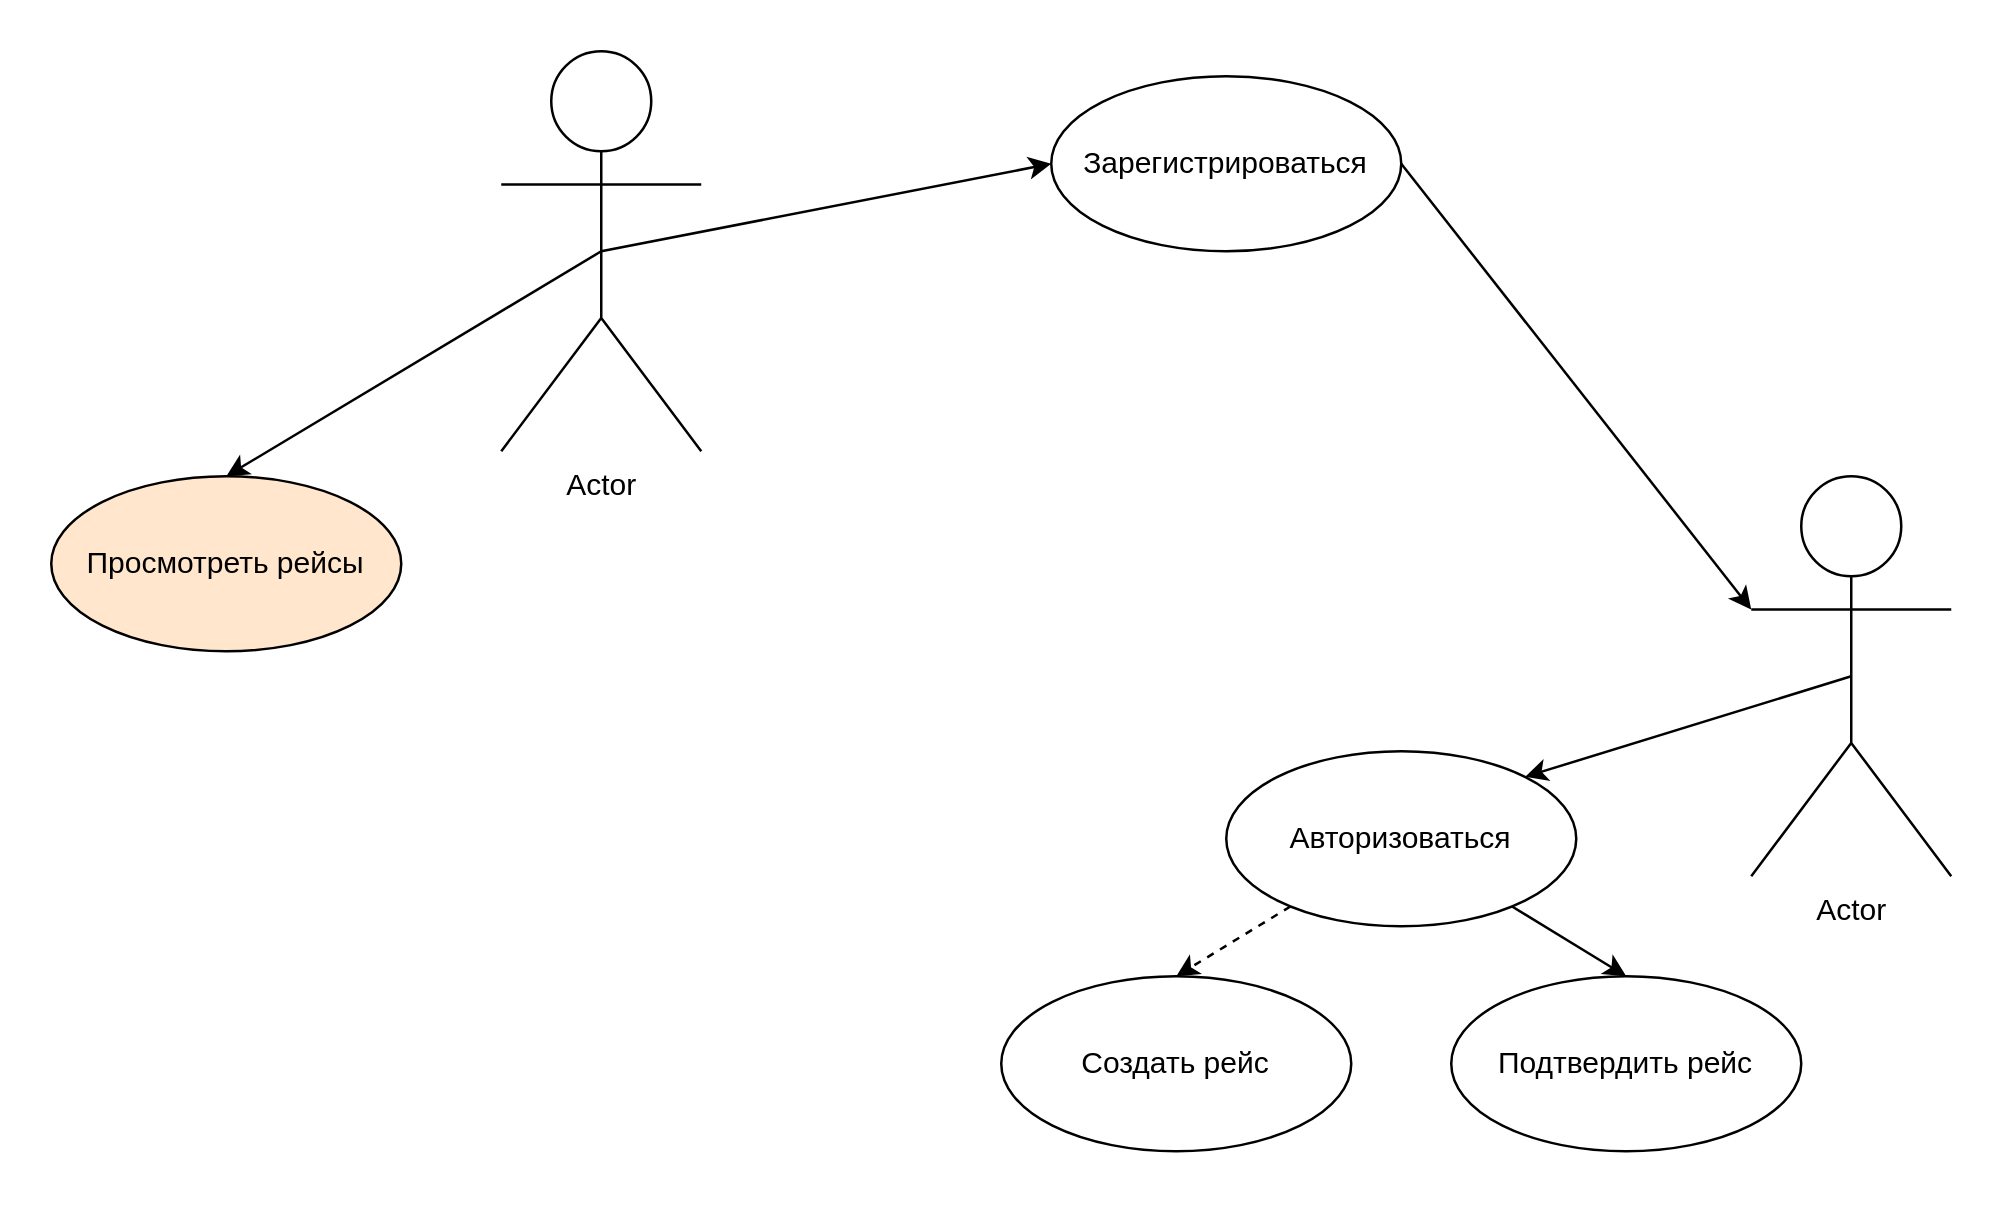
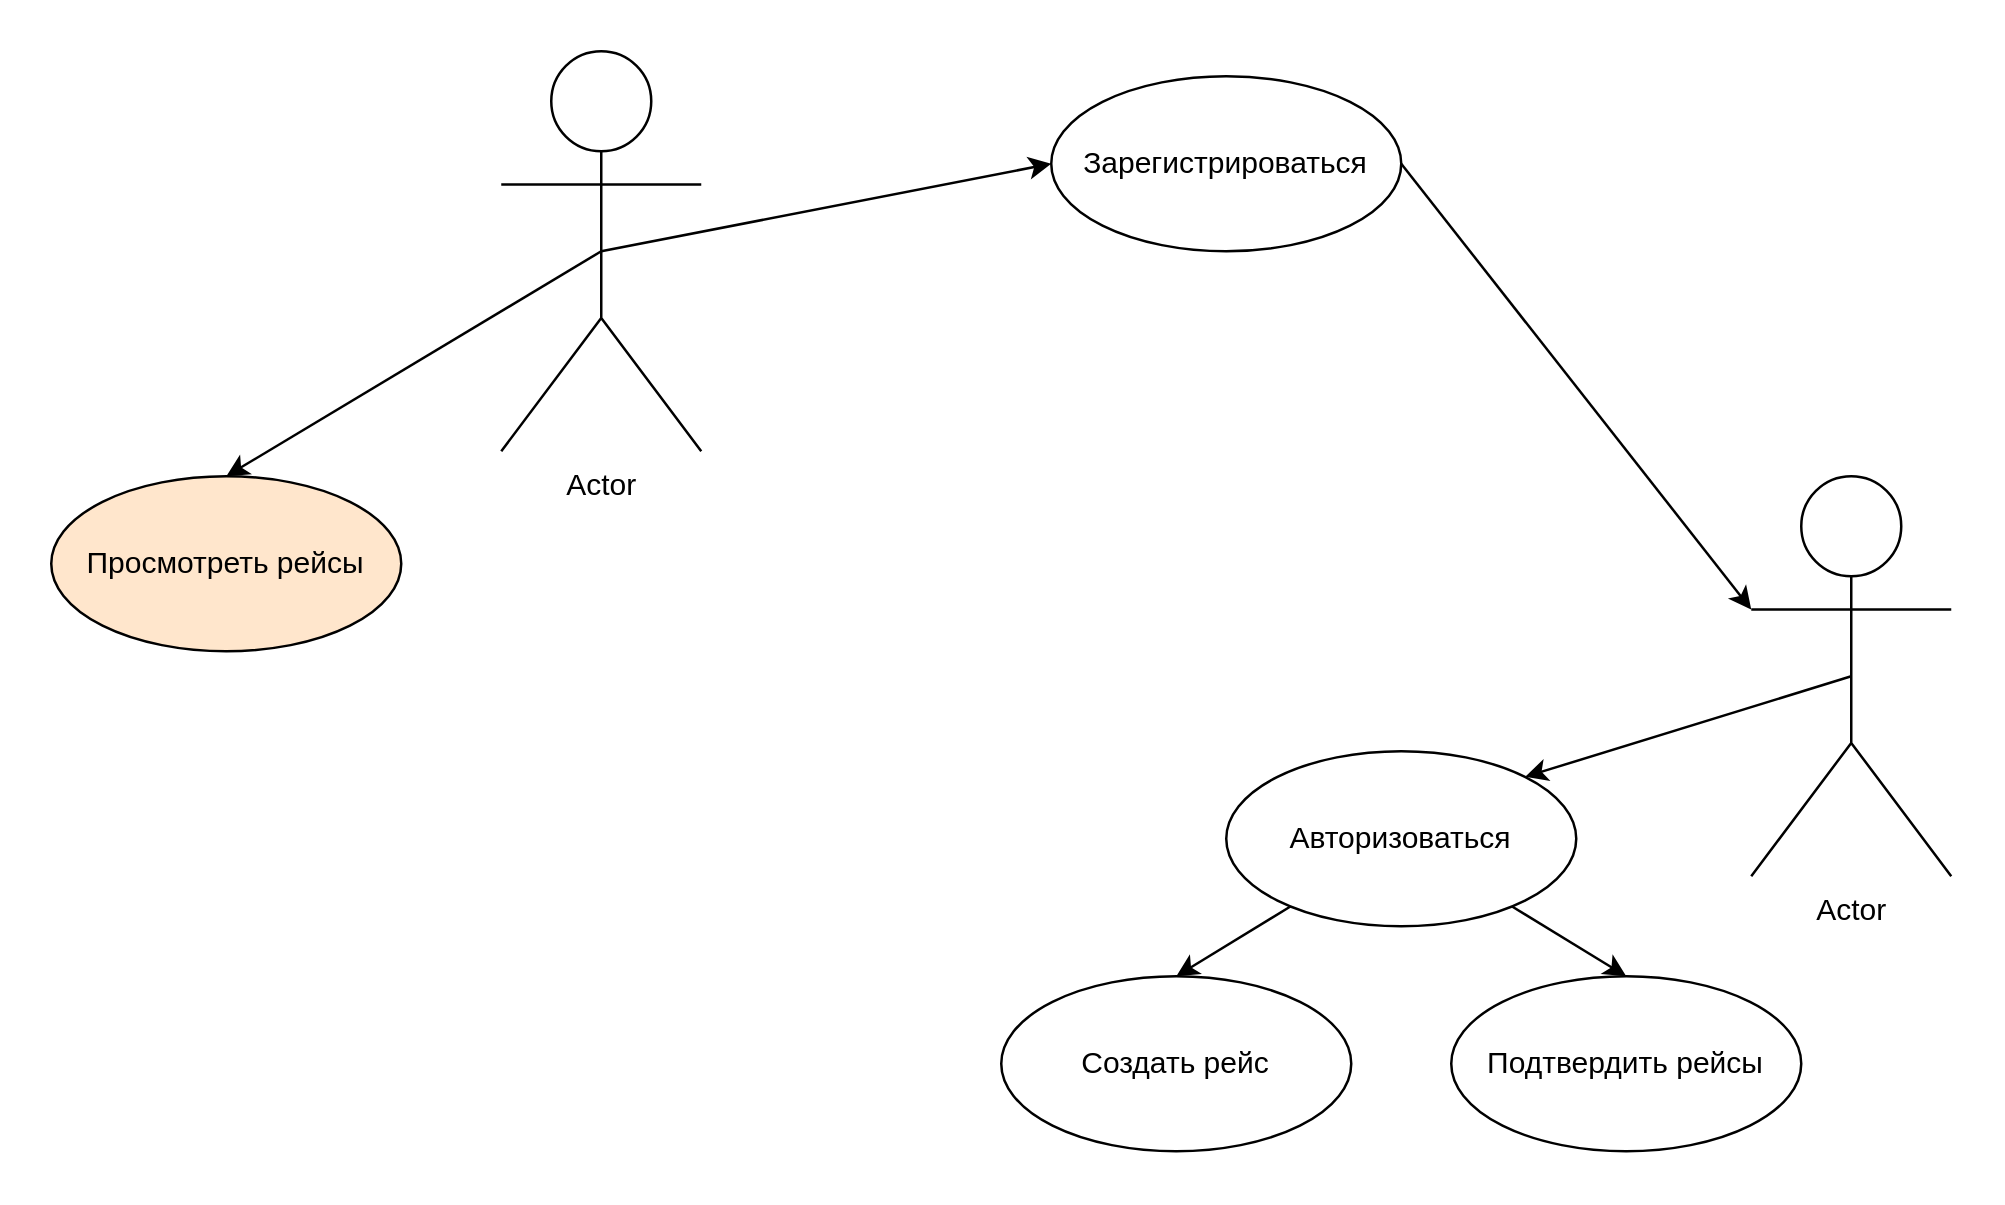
  <mxCell id="0" style=";html=1;" />
  <mxCell id="1" style=";html=1;" parent="0" />
  <mxCell id="2" value="" style="edgeStyle=none;rounded=0;orthogonalLoop=1;jettySize=auto;html=1;entryX=0.5;entryY=0;entryDx=0;entryDy=0;exitX=0.5;exitY=0.5;exitDx=0;exitDy=0;exitPerimeter=0;" edge="1" parent="1" source="3" target="6"><mxGeometry relative="1" as="geometry"><mxPoint x="240" y="310" as="targetPoint" /></mxGeometry></mxCell>
  <mxCell id="3" value="Actor" style="shape=umlActor;verticalLabelPosition=bottom;verticalAlign=top;html=1;" vertex="1" parent="1"><mxGeometry x="200" y="20" width="80" height="160" as="geometry" /></mxCell>
  <mxCell id="4" style="edgeStyle=none;rounded=0;orthogonalLoop=1;jettySize=auto;html=1;entryX=1;entryY=0;entryDx=0;entryDy=0;exitX=0.5;exitY=0.5;exitDx=0;exitDy=0;exitPerimeter=0;" edge="1" parent="1" source="5" target="10"><mxGeometry relative="1" as="geometry" /></mxCell>
  <mxCell id="5" value="Actor" style="shape=umlActor;verticalLabelPosition=bottom;verticalAlign=top;html=1;" vertex="1" parent="1"><mxGeometry x="700" y="190" width="80" height="160" as="geometry" /></mxCell>
  <mxCell id="6" value="Просмотреть рейсы" style="ellipse;whiteSpace=wrap;html=1;fillColor=#ffe6cc;" vertex="1" parent="1"><mxGeometry x="20" y="190" width="140" height="70" as="geometry" /></mxCell>
  <mxCell id="7" value="" style="edgeStyle=none;rounded=0;orthogonalLoop=1;jettySize=auto;html=1;entryX=0;entryY=0.5;entryDx=0;entryDy=0;exitX=0.5;exitY=0.5;exitDx=0;exitDy=0;exitPerimeter=0;" edge="1" parent="1" target="14" source="3"><mxGeometry relative="1" as="geometry"><mxPoint x="420" y="100" as="sourcePoint" /><mxPoint x="420" y="310" as="targetPoint" /></mxGeometry></mxCell>
- <mxCell id="8" style="edgeStyle=none;rounded=0;orthogonalLoop=1;jettySize=auto;html=1;entryX=0.5;entryY=0;entryDx=0;entryDy=0;dashed=1;" edge="1" parent="1" source="10" target="11"><mxGeometry relative="1" as="geometry" /></mxCell>
+ <mxCell id="8" style="edgeStyle=none;rounded=0;orthogonalLoop=1;jettySize=auto;html=1;entryX=0.5;entryY=0;entryDx=0;entryDy=0;" edge="1" parent="1" source="10" target="11"><mxGeometry relative="1" as="geometry" /></mxCell>
  <mxCell id="9" style="edgeStyle=none;rounded=0;orthogonalLoop=1;jettySize=auto;html=1;entryX=0.5;entryY=0;entryDx=0;entryDy=0;" edge="1" parent="1" source="10" target="12"><mxGeometry relative="1" as="geometry" /></mxCell>
  <mxCell id="10" value="Авторизоваться" style="ellipse;whiteSpace=wrap;html=1;" vertex="1" parent="1"><mxGeometry x="490" y="300" width="140" height="70" as="geometry" /></mxCell>
  <mxCell id="11" value="Создать рейс" style="ellipse;whiteSpace=wrap;html=1;" vertex="1" parent="1"><mxGeometry x="400" y="390" width="140" height="70" as="geometry" /></mxCell>
- <mxCell id="12" value="Подтвердить рейс" style="ellipse;whiteSpace=wrap;html=1;" vertex="1" parent="1"><mxGeometry x="580" y="390" width="140" height="70" as="geometry" /></mxCell>
+ <mxCell id="12" value="Подтвердить рейсы" style="ellipse;whiteSpace=wrap;html=1;" vertex="1" parent="1"><mxGeometry x="580" y="390" width="140" height="70" as="geometry" /></mxCell>
  <mxCell id="13" style="edgeStyle=none;rounded=0;orthogonalLoop=1;jettySize=auto;html=1;exitX=1;exitY=0.5;exitDx=0;exitDy=0;entryX=0;entryY=0.333;entryDx=0;entryDy=0;entryPerimeter=0;" edge="1" parent="1" source="14" target="5"><mxGeometry relative="1" as="geometry" /></mxCell>
  <mxCell id="14" value="Зарегистрироваться" style="ellipse;whiteSpace=wrap;html=1;" vertex="1" parent="1"><mxGeometry x="420" y="30" width="140" height="70" as="geometry" /></mxCell>
